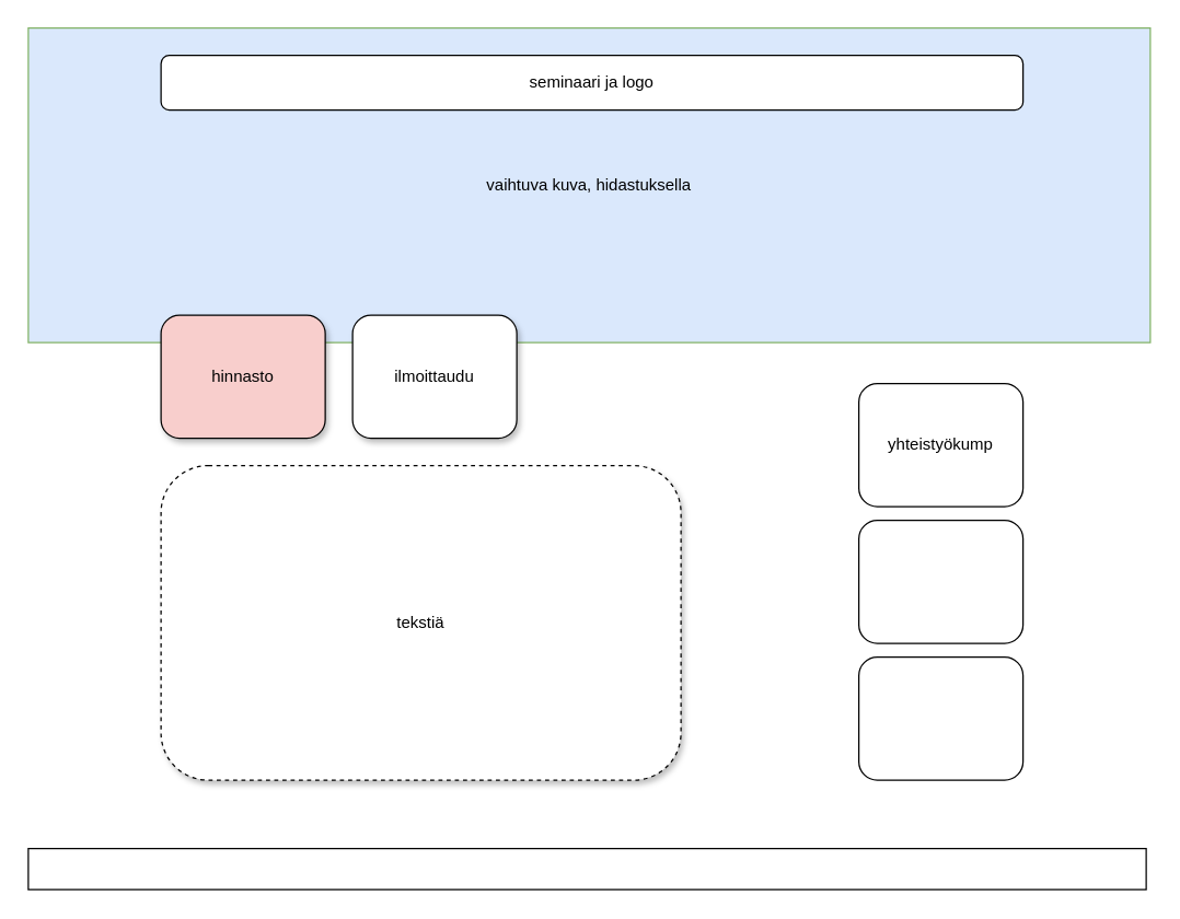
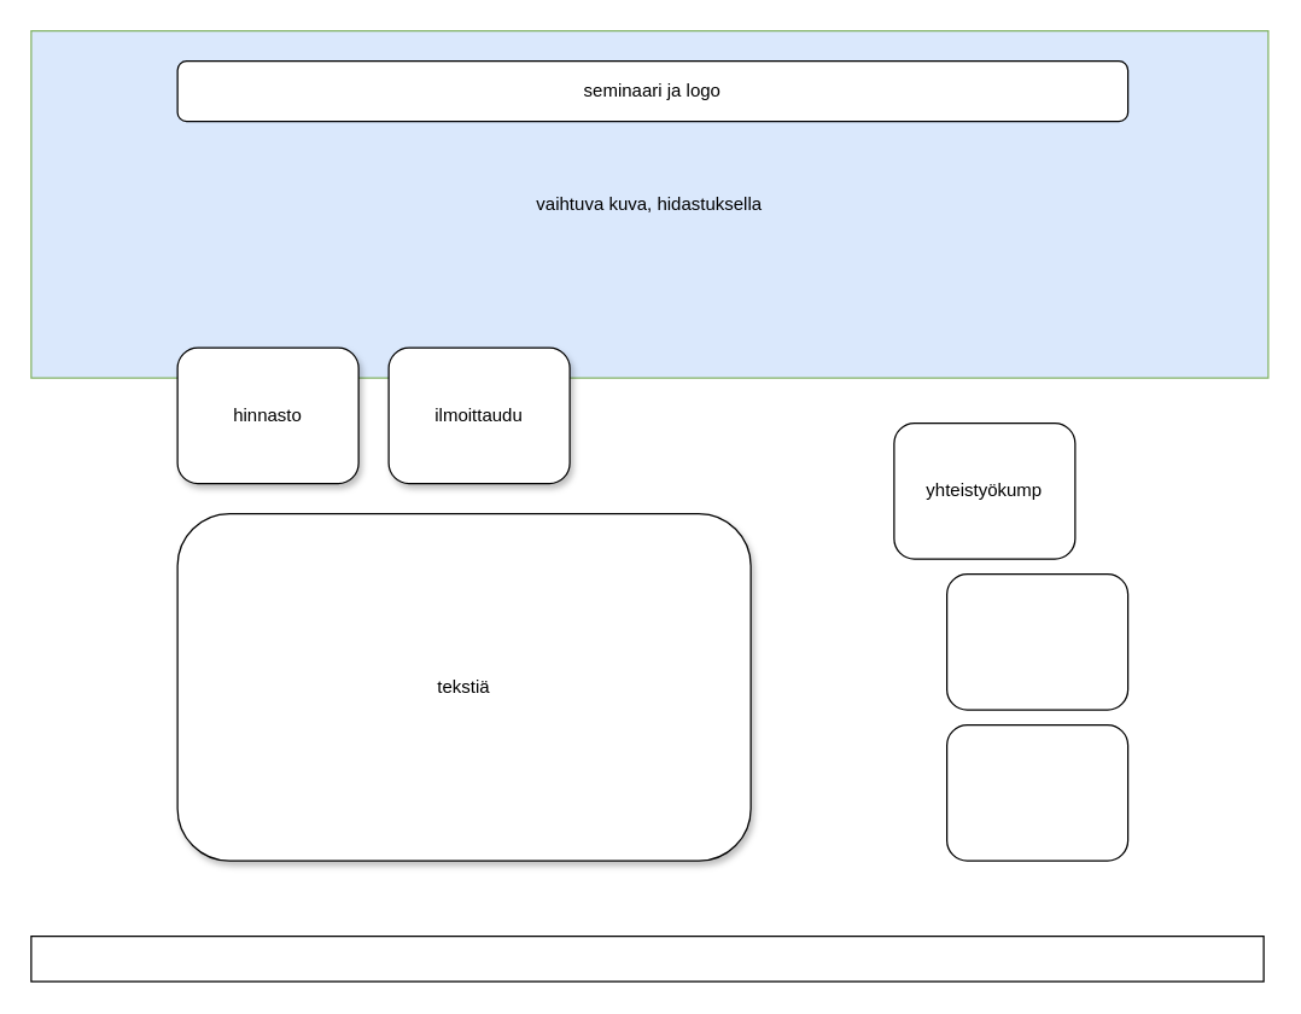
  <mxCell id="0" />
  <mxCell id="1" parent="0" />
  <mxCell id="2" value="vaihtuva kuva, hidastuksella" style="rounded=0;whiteSpace=wrap;html=1;fillColor=#dae8fc;strokeColor=#82b366;shadow=0;" vertex="1" parent="1"><mxGeometry x="20" width="820" height="230" as="geometry" y="20" /></mxCell>
- <mxCell id="3" value="hinnasto" style="rounded=1;whiteSpace=wrap;html=1;shadow=1;fillColor=#f8cecc;" vertex="1" parent="1"><mxGeometry x="117" y="230" width="120" height="90" as="geometry" /></mxCell>
+ <mxCell id="3" value="hinnasto" style="rounded=1;whiteSpace=wrap;html=1;shadow=1;" vertex="1" parent="1"><mxGeometry x="117" y="230" width="120" height="90" as="geometry" /></mxCell>
  <mxCell id="4" value="ilmoittaudu" style="rounded=1;whiteSpace=wrap;html=1;shadow=1;" vertex="1" parent="1"><mxGeometry x="257" y="230" width="120" height="90" as="geometry" /></mxCell>
  <mxCell id="5" value="seminaari ja logo" style="rounded=1;whiteSpace=wrap;html=1;" vertex="1" parent="1"><mxGeometry x="117" y="40" width="630" height="40" as="geometry" /></mxCell>
- <mxCell id="6" value="tekstiä" style="rounded=1;whiteSpace=wrap;html=1;shadow=1;dashed=1;" vertex="1" parent="1"><mxGeometry x="117" y="340" width="380" height="230" as="geometry" /></mxCell>
+ <mxCell id="6" value="tekstiä" style="rounded=1;whiteSpace=wrap;html=1;shadow=1;" vertex="1" parent="1"><mxGeometry x="117" y="340" width="380" height="230" as="geometry" /></mxCell>
  <mxCell id="7" value="" style="rounded=1;whiteSpace=wrap;html=1;" vertex="1" parent="1"><mxGeometry x="627" y="480" width="120" height="90" as="geometry" /></mxCell>
  <mxCell id="8" value="" style="rounded=1;whiteSpace=wrap;html=1;" vertex="1" parent="1"><mxGeometry x="627" y="380" width="120" height="90" as="geometry" /></mxCell>
- <mxCell id="9" value="yhteistyökump" style="rounded=1;whiteSpace=wrap;html=1;" vertex="1" parent="1"><mxGeometry x="627" y="280" width="120" height="90" as="geometry" /></mxCell>
+ <mxCell id="9" value="yhteistyökump" style="rounded=1;whiteSpace=wrap;html=1;" vertex="1" parent="1"><mxGeometry x="592" y="280" width="120" height="90" as="geometry" /></mxCell>
  <mxCell id="10" value="" style="rounded=0;whiteSpace=wrap;html=1;shadow=0;" vertex="1" parent="1"><mxGeometry x="20" y="620" width="817" height="30" as="geometry" /></mxCell>
